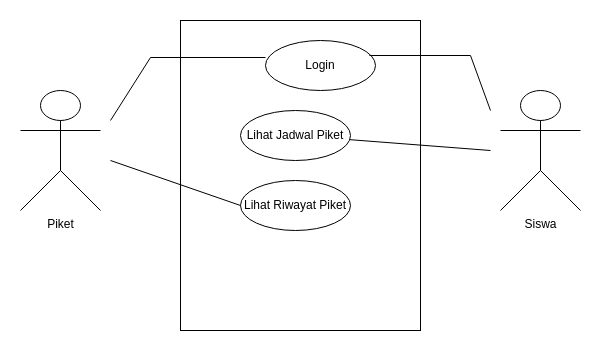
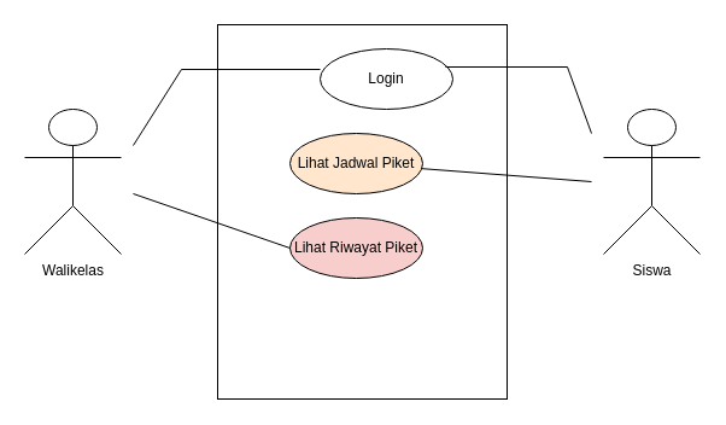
  <mxCell id="0" />
  <mxCell id="1" parent="0" />
- <mxCell id="2" value="Piket" style="shape=umlActor;verticalLabelPosition=bottom;verticalAlign=top;html=1;outlineConnect=0;" vertex="1" parent="1"><mxGeometry x="20" y="90" width="80" height="120" as="geometry" /></mxCell>
+ <mxCell id="2" value="Walikelas" style="shape=umlActor;verticalLabelPosition=bottom;verticalAlign=top;html=1;outlineConnect=0;" vertex="1" parent="1"><mxGeometry x="20" y="90" width="80" height="120" as="geometry" /></mxCell>
  <mxCell id="3" value="" style="rounded=0;whiteSpace=wrap;html=1;" vertex="1" parent="1"><mxGeometry x="180" y="20" width="240" height="310" as="geometry" /></mxCell>
  <mxCell id="4" value="Siswa" style="shape=umlActor;verticalLabelPosition=bottom;verticalAlign=top;html=1;outlineConnect=0;" vertex="1" parent="1"><mxGeometry x="500" y="90" width="80" height="120" as="geometry" /></mxCell>
  <mxCell id="5" value="Login" style="ellipse;whiteSpace=wrap;html=1;" vertex="1" parent="1"><mxGeometry x="265" y="40" width="110" height="50" as="geometry" /></mxCell>
- <mxCell id="6" value="Lihat Jadwal Piket" style="ellipse;whiteSpace=wrap;html=1;" vertex="1" parent="1"><mxGeometry x="240" y="110" width="110" height="50" as="geometry" /></mxCell>
- <mxCell id="7" value="Lihat Riwayat Piket" style="ellipse;whiteSpace=wrap;html=1;" vertex="1" parent="1"><mxGeometry x="240" y="180" width="110" height="50" as="geometry" /></mxCell>
+ <mxCell id="6" value="Lihat Jadwal Piket" style="ellipse;whiteSpace=wrap;html=1;fillColor=#ffe6cc;" vertex="1" parent="1"><mxGeometry x="240" y="110" width="110" height="50" as="geometry" /></mxCell>
+ <mxCell id="7" value="Lihat Riwayat Piket" style="ellipse;whiteSpace=wrap;html=1;fillColor=#f8cecc;" vertex="1" parent="1"><mxGeometry x="240" y="180" width="110" height="50" as="geometry" /></mxCell>
  <mxCell id="8" value="" style="endArrow=none;html=1;rounded=0;entryX=0;entryY=0.34;entryDx=0;entryDy=0;entryPerimeter=0;" edge="1" parent="1" target="5"><mxGeometry width="50" height="50" relative="1" as="geometry"><mxPoint x="110" y="120" as="sourcePoint" /><mxPoint x="340" y="190" as="targetPoint" /><Array as="points"><mxPoint x="150" y="57" /></Array></mxGeometry></mxCell>
  <mxCell id="9" value="" style="endArrow=none;html=1;rounded=0;entryX=0;entryY=0.5;entryDx=0;entryDy=0;" edge="1" parent="1" target="7"><mxGeometry width="50" height="50" relative="1" as="geometry"><mxPoint x="110" y="160" as="sourcePoint" /><mxPoint x="340" y="190" as="targetPoint" /></mxGeometry></mxCell>
  <mxCell id="10" value="" style="endArrow=none;html=1;rounded=0;" edge="1" parent="1" source="6"><mxGeometry width="50" height="50" relative="1" as="geometry"><mxPoint x="290" y="240" as="sourcePoint" /><mxPoint x="490" y="150" as="targetPoint" /></mxGeometry></mxCell>
  <mxCell id="11" value="" style="endArrow=none;html=1;rounded=0;exitX=0.945;exitY=0.3;exitDx=0;exitDy=0;exitPerimeter=0;" edge="1" parent="1" source="5"><mxGeometry width="50" height="50" relative="1" as="geometry"><mxPoint x="290" y="240" as="sourcePoint" /><mxPoint x="490" y="110" as="targetPoint" /><Array as="points"><mxPoint x="470" y="55" /></Array></mxGeometry></mxCell>
